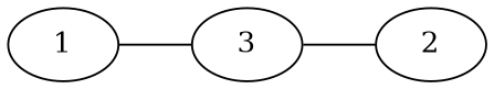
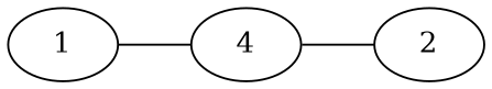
  graph {
    rankdir=LR
    1
-   3
+   3 [label=4]
    2
    1 -- 3
    3 -- 2
  }
